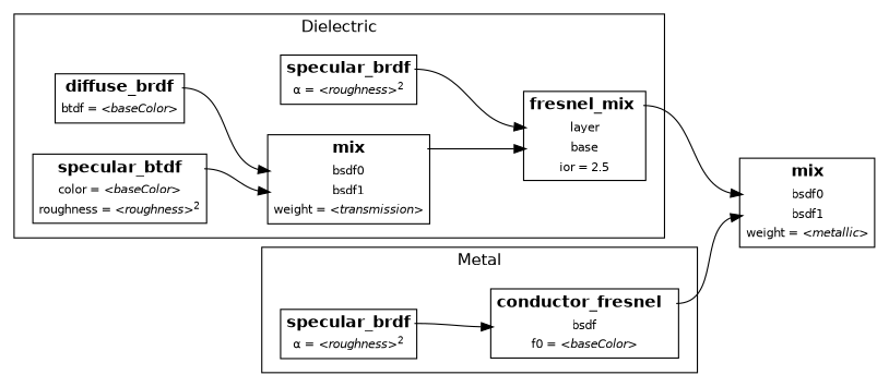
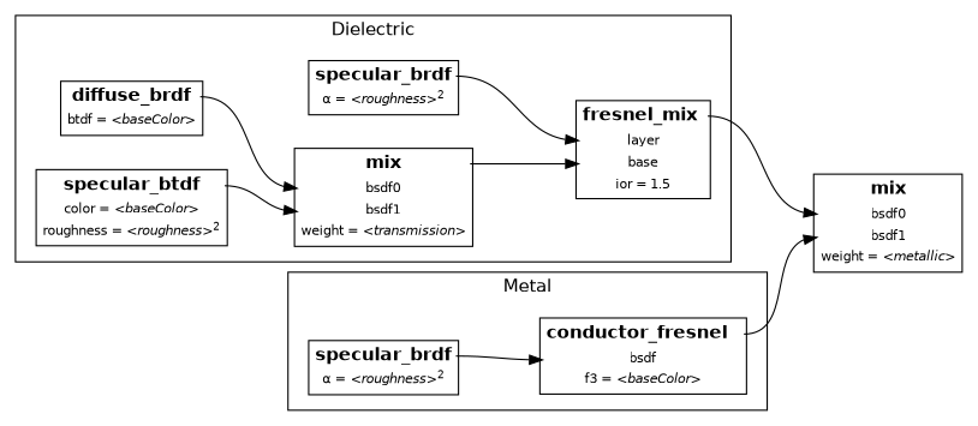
  digraph {
    fontname=Helvetica
    rankdir=LR
    node [fontname=Helvetica shape=plaintext]
    edge [fontname=Helvetica headport=in_bsdf0 tailport=out]
    n1 [label=<       <table border="1" cellborder="0">         <tr><td port="out"><font point-size="14"><b>specular_brdf</b></font></td></tr>         <tr><td><font point-size="10">α = <i>&lt;roughness&gt;</i><sup>2</sup></font></td></tr>       </table>     >]
-   n2 [label=<       <table border="1" cellborder="0">         <tr><td port="out"><font point-size="14"><b>fresnel_mix&nbsp;</b></font></td></tr>         <tr><td port="in_layer"><font point-size="10">layer</font></td></tr>         <tr><td port="in_base"><font point-size="10">base</font></td></tr>         <tr><td><font point-size="10">ior = 2.5</font></td></tr>       </table>     >]
+   n2 [label=<       <table border="1" cellborder="0">         <tr><td port="out"><font point-size="14"><b>fresnel_mix&nbsp;</b></font></td></tr>         <tr><td port="in_layer"><font point-size="10">layer</font></td></tr>         <tr><td port="in_base"><font point-size="10">base</font></td></tr>         <tr><td><font point-size="10">ior = 1.5</font></td></tr>       </table>     >]
    n3 [label=<       <table border="1" cellborder="0">         <tr><td port="out"><font point-size="14"><b>specular_btdf</b></font></td></tr>         <tr><td><font point-size="10">color = <i>&lt;baseColor&gt;</i></font></td></tr>         <tr><td><font point-size="10">roughness = <i>&lt;roughness&gt;</i><sup>2</sup></font></td></tr>       </table>     >]
    n4 [label=<       <table border="1" cellborder="0">         <tr><td port="out"><font point-size="14"><b>mix</b></font></td></tr>         <tr><td port="in_bsdf0"><font point-size="10">bsdf0</font></td></tr>         <tr><td port="in_bsdf1"><font point-size="10">bsdf1</font></td></tr>         <tr><td><font point-size="10">weight = <i>&lt;transmission&gt;</i></font></td></tr>       </table>     >]
    n5 [label=<       <table border="1" cellborder="0">         <tr><td port="out"><font point-size="14"><b>diffuse_brdf</b></font></td></tr>         <tr><td><font point-size="10">btdf = <i>&lt;baseColor&gt;</i></font></td></tr>       </table>     >]
    n6 [label=<       <table border="1" cellborder="0">         <tr><td port="out"><font point-size="14"><b>specular_brdf</b></font></td></tr>         <tr><td><font point-size="10">α = <i>&lt;roughness&gt;</i><sup>2</sup></font></td></tr>       </table>     >]
-   n7 [label=<       <table border="1" cellborder="0">         <tr><td port="out"><font point-size="14"><b>conductor_fresnel&nbsp;&nbsp;</b></font></td></tr>         <tr><td port="in_bsdf"><font point-size="10">bsdf</font></td></tr>         <tr><td><font point-size="10">f0 = <i>&lt;baseColor&gt;</i></font></td></tr>       </table>     >]
+   n7 [label=<       <table border="1" cellborder="0">         <tr><td port="out"><font point-size="14"><b>conductor_fresnel&nbsp;&nbsp;</b></font></td></tr>         <tr><td port="in_bsdf"><font point-size="10">bsdf</font></td></tr>         <tr><td><font point-size="10">f3 = <i>&lt;baseColor&gt;</i></font></td></tr>       </table>     >]
    n8 [label=<       <table border="1" cellborder="0">         <tr><td port="out"><font point-size="14"><b>mix</b></font></td></tr>         <tr><td port="in_bsdf0"><font point-size="10">bsdf0</font></td></tr>         <tr><td port="in_bsdf1"><font point-size="10">bsdf1</font></td></tr>         <tr><td><font point-size="10">weight = <i>&lt;metallic&gt;</i></font></td></tr>       </table>     >]
    subgraph cluster_1 {
      label=Dielectric
      n1
      n2
      n3
      n4
      n5
    }
    subgraph cluster_2 {
      label=Metal
      n6
      n7
    }
    subgraph sub_3 {
      n2
      n7
      n8
    }
    n1 -> n2 [headport=in_layer]
    n2 -> n8
    n3 -> n4 [headport=in_bsdf1]
    n4 -> n2 [headport=in_base]
    n5 -> n4
    n6 -> n7 [headport=in_bsdf]
    n7 -> n8 [headport=in_bsdf1]
  }
